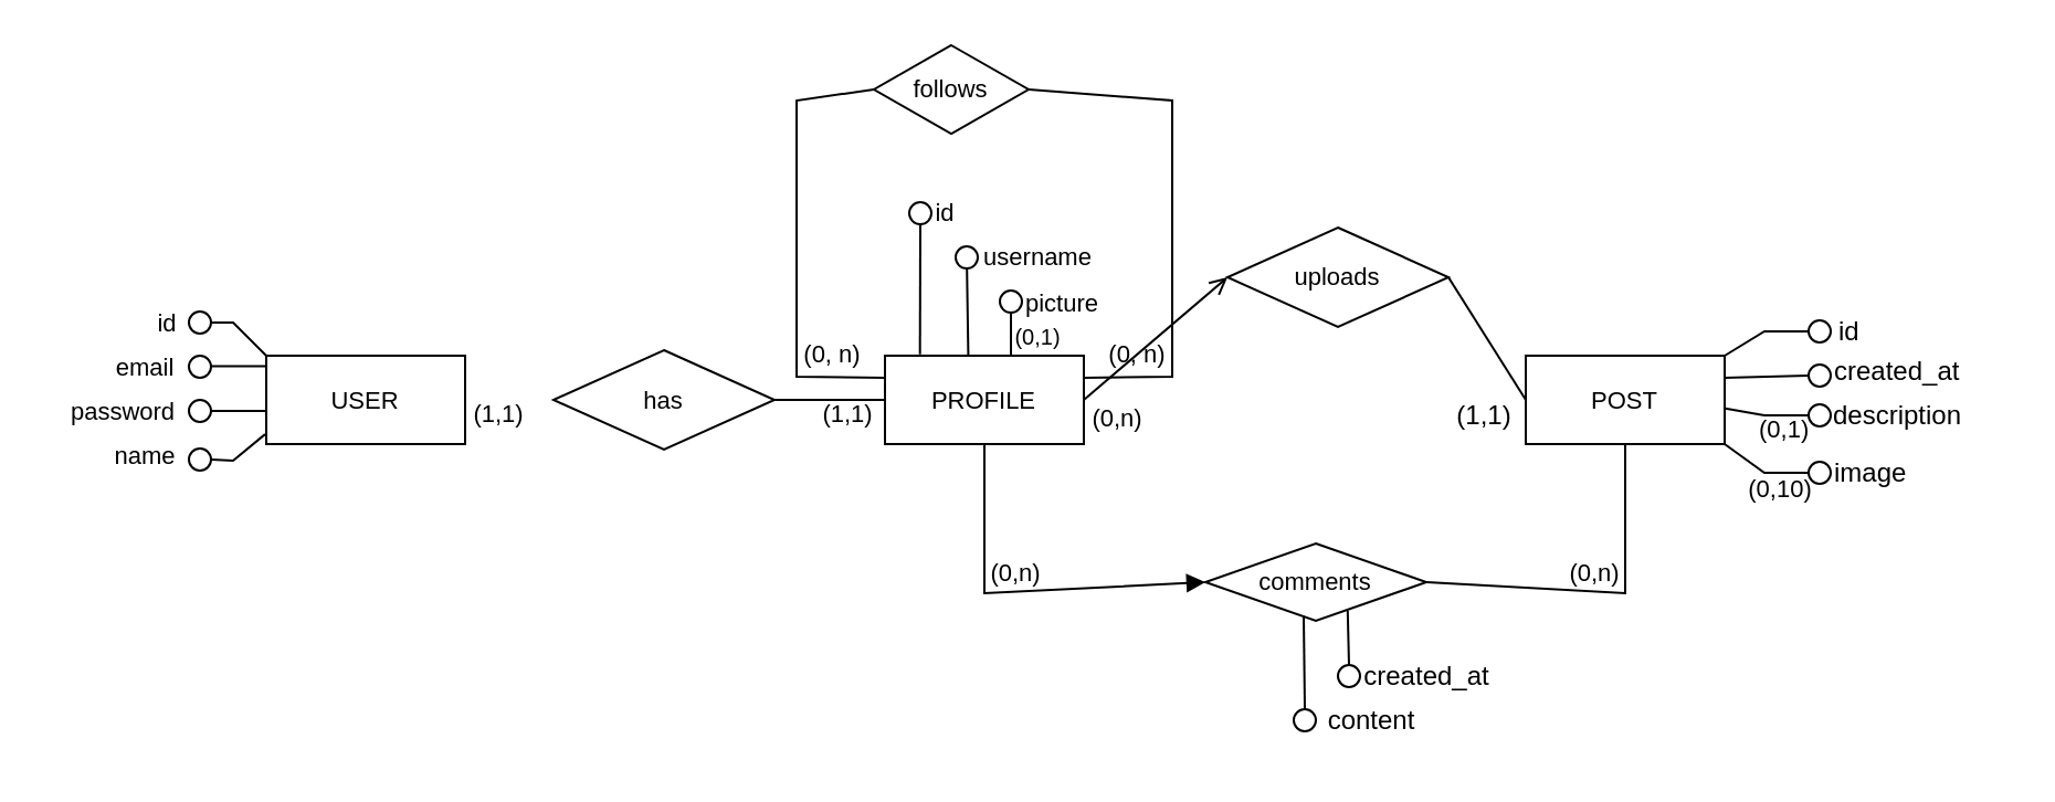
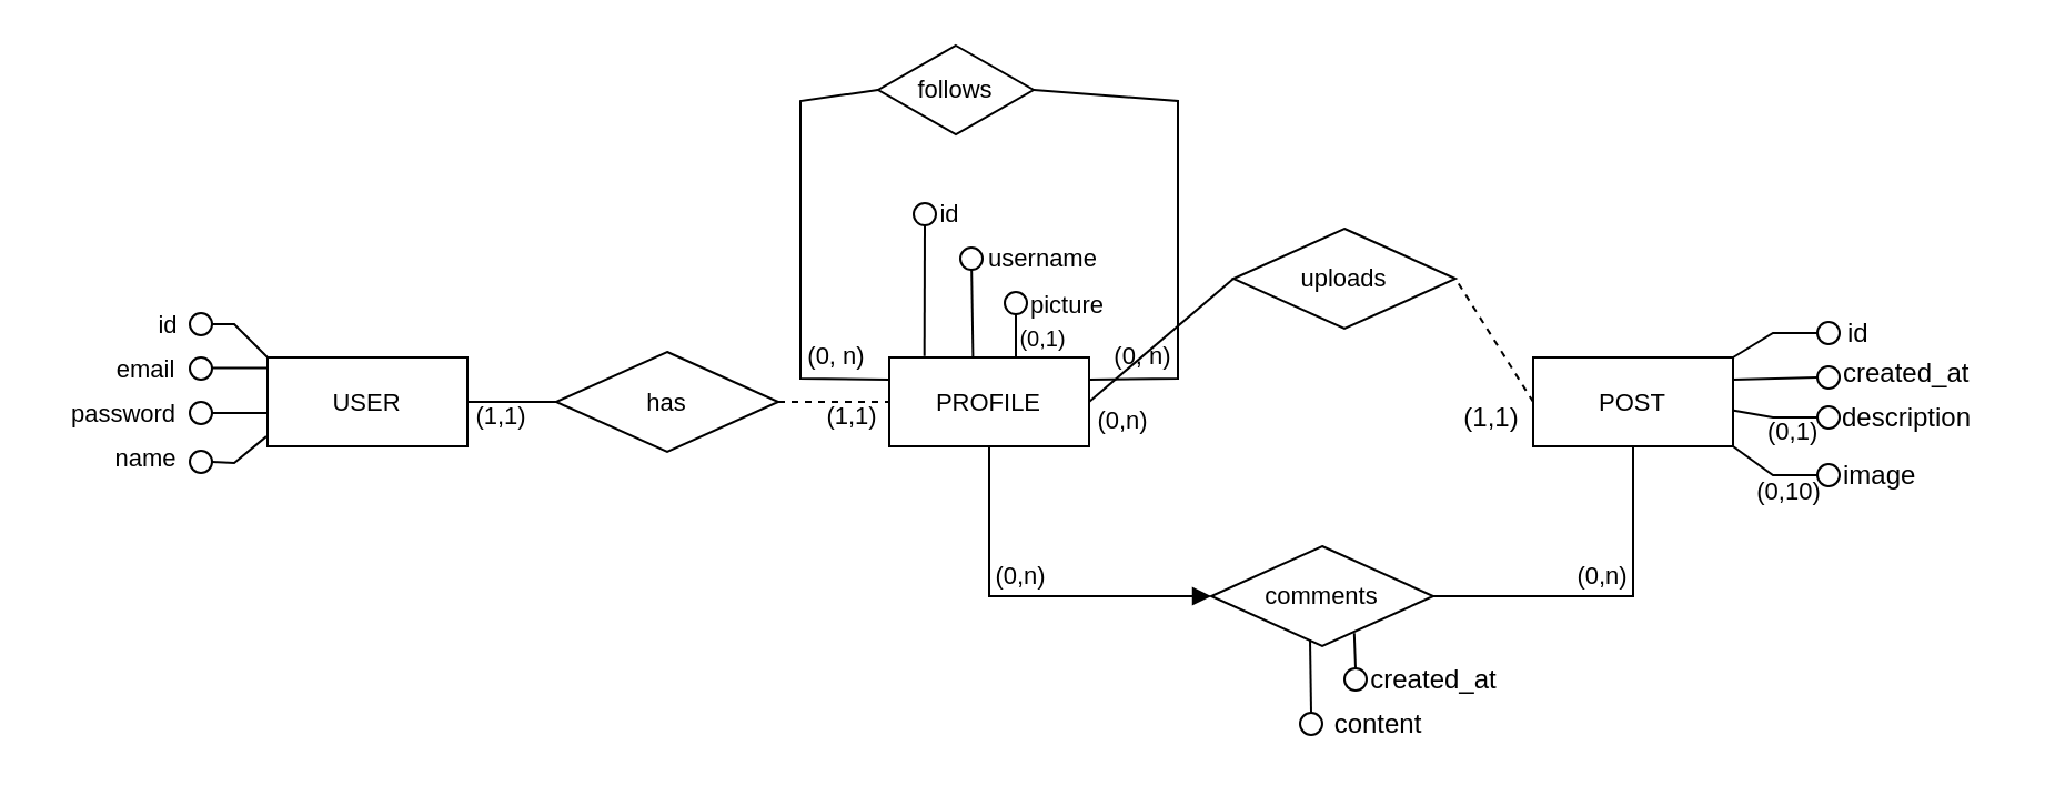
  <mxCell id="0" />
  <mxCell id="1" parent="0" />
  <mxCell id="2" value="&lt;font&gt;USER&lt;/font&gt;" style="rounded=0;whiteSpace=wrap;html=1;fillColor=none;fontSize=11;" parent="1" vertex="1"><mxGeometry x="120" y="160.5" width="90" height="40" as="geometry" /></mxCell>
  <mxCell id="3" value="" style="ellipse;whiteSpace=wrap;html=1;aspect=fixed;fillColor=light-dark(#FFFFFF,#FFFFFF);fontSize=11;" parent="1" vertex="1"><mxGeometry x="85" y="140.5" width="10" height="10" as="geometry" /></mxCell>
  <mxCell id="4" value="id" style="text;html=1;align=center;verticalAlign=middle;resizable=0;points=[];autosize=1;strokeColor=none;fillColor=none;fontSize=11;" parent="1" vertex="1"><mxGeometry x="60" y="130.5" width="30" height="30" as="geometry" /></mxCell>
  <mxCell id="5" value="email" style="text;html=1;align=center;verticalAlign=middle;resizable=0;points=[];autosize=1;strokeColor=none;fillColor=none;fontSize=11;" parent="1" vertex="1"><mxGeometry x="40" y="150.5" width="50" height="30" as="geometry" /></mxCell>
  <mxCell id="6" value="" style="endArrow=none;html=1;rounded=0;entryX=1;entryY=0.5;entryDx=0;entryDy=0;fontSize=11;" parent="1" target="3" edge="1"><mxGeometry width="50" height="50" relative="1" as="geometry"><mxPoint x="120" y="160.5" as="sourcePoint" /><mxPoint x="75" y="165.5" as="targetPoint" /><Array as="points"><mxPoint x="105" y="145.5" /></Array></mxGeometry></mxCell>
  <mxCell id="7" value="" style="endArrow=none;html=1;rounded=0;entryX=1;entryY=0.5;entryDx=0;entryDy=0;exitX=0;exitY=0.5;exitDx=0;exitDy=0;fontSize=11;" parent="1" edge="1"><mxGeometry width="50" height="50" relative="1" as="geometry"><mxPoint x="120" y="165.3" as="sourcePoint" /><mxPoint x="90" y="165.3" as="targetPoint" /></mxGeometry></mxCell>
  <mxCell id="8" value="password" style="text;html=1;align=center;verticalAlign=middle;resizable=0;points=[];autosize=1;strokeColor=none;fillColor=none;fontSize=11;" parent="1" vertex="1"><mxGeometry x="20" y="170.5" width="70" height="30" as="geometry" /></mxCell>
  <mxCell id="9" value="" style="ellipse;whiteSpace=wrap;html=1;aspect=fixed;fillColor=light-dark(#FFFFFF,#FFFFFF);fontSize=11;" parent="1" vertex="1"><mxGeometry x="85" y="160.5" width="10" height="10" as="geometry" /></mxCell>
  <mxCell id="10" value="&lt;font style=&quot;font-size: 11px;&quot;&gt;(0, n)&lt;/font&gt;" style="text;html=1;align=center;verticalAlign=middle;resizable=0;points=[];autosize=1;strokeColor=none;fillColor=none;" parent="1" vertex="1"><mxGeometry x="489" y="145" width="50" height="30" as="geometry" /></mxCell>
  <mxCell id="11" value="" style="endArrow=none;html=1;rounded=0;entryX=-0.006;entryY=0.889;entryDx=0;entryDy=0;exitX=1;exitY=0.5;exitDx=0;exitDy=0;fontSize=11;entryPerimeter=0;" parent="1" source="13" target="2" edge="1"><mxGeometry width="50" height="50" relative="1" as="geometry"><mxPoint x="110" y="208.5" as="sourcePoint" /><mxPoint x="130" y="223.5" as="targetPoint" /><Array as="points"><mxPoint x="105" y="208" /></Array></mxGeometry></mxCell>
  <mxCell id="12" value="name" style="text;html=1;align=center;verticalAlign=middle;resizable=0;points=[];autosize=1;strokeColor=none;fillColor=none;fontSize=11;" parent="1" vertex="1"><mxGeometry x="40" y="190.5" width="50" height="30" as="geometry" /></mxCell>
  <mxCell id="13" value="" style="ellipse;whiteSpace=wrap;html=1;aspect=fixed;fillColor=none;fontSize=11;" parent="1" vertex="1"><mxGeometry x="85" y="202.5" width="10" height="10" as="geometry" /></mxCell>
  <mxCell id="14" value="&lt;font&gt;POST&lt;/font&gt;" style="rounded=0;whiteSpace=wrap;html=1;fillColor=none;fontSize=11;" parent="1" vertex="1"><mxGeometry x="690" y="160.5" width="90" height="40" as="geometry" /></mxCell>
  <mxCell id="15" value="&lt;font&gt;follows&lt;/font&gt;" style="shape=rhombus;perimeter=rhombusPerimeter;whiteSpace=wrap;html=1;align=center;fillColor=none;fontSize=11;" parent="1" vertex="1"><mxGeometry x="395" y="20" width="70" height="40" as="geometry" /></mxCell>
  <mxCell id="16" value="" style="endArrow=none;html=1;rounded=0;entryX=0;entryY=0.5;entryDx=0;entryDy=0;exitX=0;exitY=0.25;exitDx=0;exitDy=0;fontSize=11;" parent="1" source="52" target="15" edge="1"><mxGeometry width="50" height="50" relative="1" as="geometry"><mxPoint x="530" y="190" as="sourcePoint" /><mxPoint x="590" y="190" as="targetPoint" /><Array as="points"><mxPoint x="360" y="170" /><mxPoint x="360" y="45" /></Array></mxGeometry></mxCell>
  <mxCell id="17" value="" style="endArrow=none;html=1;rounded=0;entryX=1;entryY=0.25;entryDx=0;entryDy=0;exitX=1;exitY=0.5;exitDx=0;exitDy=0;fontSize=11;" parent="1" source="15" target="52" edge="1"><mxGeometry width="50" height="50" relative="1" as="geometry"><mxPoint x="327" y="209" as="sourcePoint" /><mxPoint x="625" y="200" as="targetPoint" /><Array as="points"><mxPoint x="530" y="45" /><mxPoint x="530" y="170" /></Array></mxGeometry></mxCell>
  <mxCell id="18" value="&lt;font style=&quot;font-size: 11px;&quot;&gt;(1,1)&lt;/font&gt;" style="text;html=1;align=center;verticalAlign=middle;resizable=0;points=[];autosize=1;strokeColor=none;fillColor=none;" parent="1" vertex="1"><mxGeometry x="358" y="171.5" width="50" height="30" as="geometry" /></mxCell>
  <mxCell id="19" value="uploads" style="shape=rhombus;perimeter=rhombusPerimeter;whiteSpace=wrap;html=1;align=center;fillColor=none;fontSize=11;" parent="1" vertex="1"><mxGeometry x="555" y="102.5" width="100" height="45" as="geometry" /></mxCell>
- <mxCell id="20" value="" style="endArrow=none;html=1;rounded=0;entryX=1;entryY=0.5;entryDx=0;entryDy=0;exitX=0;exitY=0.5;exitDx=0;exitDy=0;fontSize=11;" parent="1" source="14" target="19" edge="1"><mxGeometry width="50" height="50" relative="1" as="geometry"><mxPoint x="385" y="209.5" as="sourcePoint" /><mxPoint x="680" y="190" as="targetPoint" /><Array as="points" /></mxGeometry></mxCell>
+ <mxCell id="20" value="" style="endArrow=none;html=1;rounded=0;entryX=1;entryY=0.5;entryDx=0;entryDy=0;exitX=0;exitY=0.5;exitDx=0;exitDy=0;fontSize=11;dashed=1;" parent="1" source="14" target="19" edge="1"><mxGeometry width="50" height="50" relative="1" as="geometry"><mxPoint x="385" y="209.5" as="sourcePoint" /><mxPoint x="680" y="190" as="targetPoint" /><Array as="points" /></mxGeometry></mxCell>
  <mxCell id="21" value="(1,1)" style="text;html=1;align=center;verticalAlign=middle;resizable=0;points=[];autosize=1;strokeColor=none;fillColor=none;" parent="1" vertex="1"><mxGeometry x="646" y="173" width="50" height="30" as="geometry" /></mxCell>
  <mxCell id="22" value="&lt;font style=&quot;font-size: 11px;&quot;&gt;(0,n)&lt;/font&gt;" style="text;html=1;align=center;verticalAlign=middle;resizable=0;points=[];autosize=1;strokeColor=none;fillColor=none;" parent="1" vertex="1"><mxGeometry x="480" y="174" width="50" height="30" as="geometry" /></mxCell>
  <mxCell id="23" value="" style="endArrow=none;html=1;rounded=0;exitX=1;exitY=0.25;exitDx=0;exitDy=0;fontSize=11;entryX=0;entryY=0.5;entryDx=0;entryDy=0;" parent="1" source="14" target="24" edge="1"><mxGeometry width="50" height="50" relative="1" as="geometry"><mxPoint x="783" y="169.5" as="sourcePoint" /><mxPoint x="773.08" y="264.5" as="targetPoint" /><Array as="points" /></mxGeometry></mxCell>
  <mxCell id="24" value="" style="ellipse;whiteSpace=wrap;html=1;aspect=fixed;fillColor=none;fontSize=11;" parent="1" vertex="1"><mxGeometry x="818" y="164.5" width="10" height="10" as="geometry" /></mxCell>
  <mxCell id="25" value="" style="endArrow=none;html=1;rounded=0;fontSize=11;entryX=0;entryY=0.5;entryDx=0;entryDy=0;exitX=1.003;exitY=0.598;exitDx=0;exitDy=0;exitPerimeter=0;" parent="1" source="14" target="26" edge="1"><mxGeometry width="50" height="50" relative="1" as="geometry"><mxPoint x="783" y="179.5" as="sourcePoint" /><mxPoint x="753.08" y="264.5" as="targetPoint" /><Array as="points"><mxPoint x="798" y="187.5" /></Array></mxGeometry></mxCell>
  <mxCell id="26" value="" style="ellipse;whiteSpace=wrap;html=1;aspect=fixed;fillColor=none;fontSize=11;" parent="1" vertex="1"><mxGeometry x="818" y="182.5" width="10" height="10" as="geometry" /></mxCell>
  <mxCell id="27" value="created_at" style="text;html=1;align=left;verticalAlign=middle;resizable=0;points=[];autosize=1;strokeColor=none;fillColor=none;" parent="1" vertex="1"><mxGeometry x="828" y="152.5" width="80" height="30" as="geometry" /></mxCell>
  <mxCell id="28" value="description" style="text;html=1;align=center;verticalAlign=middle;resizable=0;points=[];autosize=1;strokeColor=none;fillColor=none;" parent="1" vertex="1"><mxGeometry x="818" y="172.5" width="80" height="30" as="geometry" /></mxCell>
  <mxCell id="29" value="(0,1)" style="text;html=1;align=left;verticalAlign=middle;resizable=0;points=[];autosize=1;strokeColor=none;fillColor=none;fontSize=11;rotation=0;" parent="1" vertex="1"><mxGeometry x="794" y="178.5" width="50" height="30" as="geometry" /></mxCell>
  <mxCell id="30" value="" style="endArrow=none;html=1;rounded=0;fontSize=11;exitX=1;exitY=1;exitDx=0;exitDy=0;entryX=0;entryY=0.5;entryDx=0;entryDy=0;" parent="1" source="14" target="31" edge="1"><mxGeometry width="50" height="50" relative="1" as="geometry"><mxPoint x="706" y="204.5" as="sourcePoint" /><mxPoint x="708" y="314.5" as="targetPoint" /><Array as="points"><mxPoint x="798" y="213.5" /></Array></mxGeometry></mxCell>
  <mxCell id="31" value="" style="ellipse;whiteSpace=wrap;html=1;aspect=fixed;fillColor=none;fontSize=11;" parent="1" vertex="1"><mxGeometry x="818" y="208.5" width="10" height="10" as="geometry" /></mxCell>
  <mxCell id="32" value="image" style="text;html=1;align=left;verticalAlign=middle;resizable=0;points=[];autosize=1;strokeColor=none;fillColor=none;" parent="1" vertex="1"><mxGeometry x="828" y="198.5" width="60" height="30" as="geometry" /></mxCell>
  <mxCell id="33" value="(0,10)" style="text;html=1;align=center;verticalAlign=middle;resizable=0;points=[];autosize=1;strokeColor=none;fillColor=none;fontSize=11;rotation=0;" parent="1" vertex="1"><mxGeometry x="780" y="205.5" width="50" height="30" as="geometry" /></mxCell>
  <mxCell id="34" value="" style="endArrow=none;html=1;rounded=0;fontSize=11;entryX=0;entryY=0.5;entryDx=0;entryDy=0;exitX=1;exitY=0;exitDx=0;exitDy=0;" parent="1" source="14" target="35" edge="1"><mxGeometry width="50" height="50" relative="1" as="geometry"><mxPoint x="788" y="254.5" as="sourcePoint" /><mxPoint x="788" y="264.5" as="targetPoint" /><Array as="points"><mxPoint x="798" y="149.5" /></Array></mxGeometry></mxCell>
  <mxCell id="35" value="" style="ellipse;whiteSpace=wrap;html=1;aspect=fixed;fillColor=light-dark(#FFFFFF,#FFFFFF);fontSize=11;direction=east;" parent="1" vertex="1"><mxGeometry x="818" y="144.5" width="10" height="10" as="geometry" /></mxCell>
  <mxCell id="36" value="id" style="text;html=1;align=left;verticalAlign=middle;resizable=0;points=[];autosize=1;strokeColor=none;fillColor=none;" parent="1" vertex="1"><mxGeometry x="830" y="134.5" width="30" height="30" as="geometry" /></mxCell>
  <mxCell id="37" value="" style="endArrow=block;html=1;rounded=0;exitX=0.5;exitY=1;exitDx=0;exitDy=0;fontSize=11;entryX=0;entryY=0.5;entryDx=0;entryDy=0;" parent="1" source="52" target="38" edge="1"><mxGeometry width="50" height="50" relative="1" as="geometry"><mxPoint x="308.75" y="202.5" as="sourcePoint" /><mxPoint x="121.25" y="492.5" as="targetPoint" /><Array as="points"><mxPoint x="445" y="268" /></Array></mxGeometry></mxCell>
- <mxCell id="38" value="comments" style="shape=rhombus;perimeter=rhombusPerimeter;whiteSpace=wrap;html=1;align=center;fillColor=none;fontSize=11;" parent="1" vertex="1"><mxGeometry x="545" y="245.5" width="100" height="35" as="geometry" /></mxCell>
+ <mxCell id="38" value="comments" style="shape=rhombus;perimeter=rhombusPerimeter;whiteSpace=wrap;html=1;align=center;fillColor=none;fontSize=11;" parent="1" vertex="1"><mxGeometry x="545" y="245.5" width="100" height="45" as="geometry" /></mxCell>
  <mxCell id="39" value="" style="endArrow=none;html=1;rounded=0;fontSize=11;entryX=1;entryY=0.5;entryDx=0;entryDy=0;exitX=0.5;exitY=1;exitDx=0;exitDy=0;" parent="1" source="14" target="38" edge="1"><mxGeometry width="50" height="50" relative="1" as="geometry"><mxPoint x="594.19" y="241.02" as="sourcePoint" /><mxPoint x="345" y="391" as="targetPoint" /><Array as="points"><mxPoint x="735" y="268" /></Array></mxGeometry></mxCell>
  <mxCell id="40" value="&lt;font style=&quot;font-size: 11px;&quot;&gt;(1,1)&lt;/font&gt;" style="text;html=1;align=center;verticalAlign=middle;resizable=0;points=[];autosize=1;strokeColor=none;fillColor=none;" parent="1" vertex="1"><mxGeometry x="200" y="171.5" width="50" height="30" as="geometry" /></mxCell>
  <mxCell id="41" value="" style="endArrow=none;html=1;rounded=0;exitX=0.445;exitY=0.935;exitDx=0;exitDy=0;fontSize=11;entryX=0.5;entryY=0;entryDx=0;entryDy=0;exitPerimeter=0;" parent="1" source="38" target="42" edge="1"><mxGeometry width="50" height="50" relative="1" as="geometry"><mxPoint x="305" y="276.5" as="sourcePoint" /><mxPoint x="455" y="315.5" as="targetPoint" /><Array as="points" /></mxGeometry></mxCell>
  <mxCell id="42" value="" style="ellipse;whiteSpace=wrap;html=1;aspect=fixed;fillColor=none;fontSize=11;" parent="1" vertex="1"><mxGeometry x="585" y="320.5" width="10" height="10" as="geometry" /></mxCell>
  <mxCell id="43" value="content" style="text;html=1;align=center;verticalAlign=middle;resizable=0;points=[];autosize=1;strokeColor=none;fillColor=none;" parent="1" vertex="1"><mxGeometry x="590" y="310.5" width="60" height="30" as="geometry" /></mxCell>
  <mxCell id="44" value="" style="endArrow=none;html=1;rounded=0;exitX=0.644;exitY=0.869;exitDx=0;exitDy=0;fontSize=11;exitPerimeter=0;entryX=0.5;entryY=0;entryDx=0;entryDy=0;" parent="1" source="38" target="45" edge="1"><mxGeometry width="50" height="50" relative="1" as="geometry"><mxPoint x="495" y="340.5" as="sourcePoint" /><mxPoint x="530" y="377.5" as="targetPoint" /><Array as="points" /></mxGeometry></mxCell>
  <mxCell id="45" value="" style="ellipse;whiteSpace=wrap;html=1;aspect=fixed;fillColor=none;fontSize=11;" parent="1" vertex="1"><mxGeometry x="605" y="300.5" width="10" height="10" as="geometry" /></mxCell>
  <mxCell id="46" value="created_at" style="text;html=1;align=center;verticalAlign=middle;resizable=0;points=[];autosize=1;strokeColor=none;fillColor=none;" parent="1" vertex="1"><mxGeometry x="605" y="290.5" width="80" height="30" as="geometry" /></mxCell>
  <mxCell id="47" value="" style="endArrow=none;html=1;rounded=0;entryX=1;entryY=0.5;entryDx=0;entryDy=0;exitX=-0.004;exitY=0.625;exitDx=0;exitDy=0;fontSize=11;exitPerimeter=0;" parent="1" source="2" edge="1"><mxGeometry width="50" height="50" relative="1" as="geometry"><mxPoint x="130" y="175.3" as="sourcePoint" /><mxPoint x="95" y="185.5" as="targetPoint" /></mxGeometry></mxCell>
  <mxCell id="48" value="&lt;font style=&quot;font-size: 11px;&quot;&gt;(0, n)&lt;/font&gt;" style="text;html=1;align=center;verticalAlign=middle;resizable=0;points=[];autosize=1;strokeColor=none;fillColor=none;" parent="1" vertex="1"><mxGeometry x="351" y="145" width="50" height="30" as="geometry" /></mxCell>
- <mxCell id="49" value="" style="endArrow=open;html=1;rounded=0;fontSize=11;exitX=1;exitY=0.5;exitDx=0;exitDy=0;entryX=0;entryY=0.5;entryDx=0;entryDy=0;" parent="1" source="52" target="19" edge="1"><mxGeometry width="50" height="50" relative="1" as="geometry"><mxPoint x="309" y="209" as="sourcePoint" /><mxPoint x="440" y="200" as="targetPoint" /><Array as="points" /></mxGeometry></mxCell>
+ <mxCell id="49" value="" style="endArrow=none;html=1;rounded=0;fontSize=11;exitX=1;exitY=0.5;exitDx=0;exitDy=0;entryX=0;entryY=0.5;entryDx=0;entryDy=0;" parent="1" source="52" target="19" edge="1"><mxGeometry width="50" height="50" relative="1" as="geometry"><mxPoint x="309" y="209" as="sourcePoint" /><mxPoint x="440" y="200" as="targetPoint" /><Array as="points" /></mxGeometry></mxCell>
+ <mxCell id="50" value="" style="endArrow=none;html=1;rounded=0;fontSize=11;exitX=1;exitY=0.5;exitDx=0;exitDy=0;entryX=0;entryY=0.5;entryDx=0;entryDy=0;" parent="1" source="2" target="51" edge="1"><mxGeometry width="50" height="50" relative="1" as="geometry"><mxPoint x="210" y="191" as="sourcePoint" /><mxPoint x="250" y="180.5" as="targetPoint" /><Array as="points" /></mxGeometry></mxCell>
  <mxCell id="51" value="has" style="shape=rhombus;perimeter=rhombusPerimeter;whiteSpace=wrap;html=1;align=center;fillColor=none;fontSize=11;" parent="1" vertex="1"><mxGeometry x="250" y="158" width="100" height="45" as="geometry" /></mxCell>
  <mxCell id="52" value="&lt;font&gt;PROFILE&lt;/font&gt;" style="rounded=0;whiteSpace=wrap;html=1;fillColor=none;fontSize=11;" parent="1" vertex="1"><mxGeometry x="400" y="160.5" width="90" height="40" as="geometry" /></mxCell>
- <mxCell id="53" value="" style="endArrow=none;html=1;rounded=0;fontSize=11;exitX=1;exitY=0.5;exitDx=0;exitDy=0;entryX=0;entryY=0.5;entryDx=0;entryDy=0;" parent="1" source="51" target="52" edge="1"><mxGeometry width="50" height="50" relative="1" as="geometry"><mxPoint x="230" y="201" as="sourcePoint" /><mxPoint x="260" y="201" as="targetPoint" /><Array as="points" /></mxGeometry></mxCell>
+ <mxCell id="53" value="" style="endArrow=none;html=1;rounded=0;fontSize=11;exitX=1;exitY=0.5;exitDx=0;exitDy=0;entryX=0;entryY=0.5;entryDx=0;entryDy=0;dashed=1;" parent="1" source="51" target="52" edge="1"><mxGeometry width="50" height="50" relative="1" as="geometry"><mxPoint x="230" y="201" as="sourcePoint" /><mxPoint x="260" y="201" as="targetPoint" /><Array as="points" /></mxGeometry></mxCell>
  <mxCell id="54" value="" style="endArrow=none;html=1;rounded=0;fontSize=11;entryX=0.5;entryY=1;entryDx=0;entryDy=0;" parent="1" target="55" edge="1"><mxGeometry width="50" height="50" relative="1" as="geometry"><mxPoint x="457" y="160.52" as="sourcePoint" /><mxPoint x="277" y="126.02" as="targetPoint" /><Array as="points" /></mxGeometry></mxCell>
  <mxCell id="55" value="" style="ellipse;whiteSpace=wrap;html=1;aspect=fixed;fillColor=none;fontSize=11;" parent="1" vertex="1"><mxGeometry x="452" y="131.02" width="10" height="10" as="geometry" /></mxCell>
  <mxCell id="56" value="" style="endArrow=none;html=1;rounded=0;exitX=0.419;exitY=0.001;exitDx=0;exitDy=0;fontSize=11;exitPerimeter=0;entryX=0.5;entryY=0;entryDx=0;entryDy=0;" parent="1" source="52" edge="1"><mxGeometry width="50" height="50" relative="1" as="geometry"><mxPoint x="437.85" y="161.02" as="sourcePoint" /><mxPoint x="437" y="115.02" as="targetPoint" /><Array as="points" /></mxGeometry></mxCell>
  <mxCell id="57" value="picture" style="text;html=1;align=left;verticalAlign=middle;resizable=0;points=[];autosize=1;strokeColor=none;fillColor=none;fontSize=11;" parent="1" vertex="1"><mxGeometry x="462" y="121.5" width="60" height="30" as="geometry" /></mxCell>
  <mxCell id="58" value="(0,1)" style="text;html=1;align=center;verticalAlign=middle;resizable=0;points=[];autosize=1;strokeColor=none;fillColor=none;fontSize=10;rotation=0;" parent="1" vertex="1"><mxGeometry x="449" y="136.5" width="40" height="30" as="geometry" /></mxCell>
  <mxCell id="59" value="" style="endArrow=none;html=1;rounded=0;exitX=0.5;exitY=1;exitDx=0;exitDy=0;fontSize=11;entryX=0.176;entryY=-0.017;entryDx=0;entryDy=0;entryPerimeter=0;" parent="1" source="62" target="52" edge="1"><mxGeometry width="50" height="50" relative="1" as="geometry"><mxPoint x="337" y="15.32" as="sourcePoint" /><mxPoint x="416" y="150" as="targetPoint" /></mxGeometry></mxCell>
  <mxCell id="60" value="username" style="text;html=1;align=center;verticalAlign=middle;resizable=0;points=[];autosize=1;strokeColor=none;fillColor=none;fontSize=11;" parent="1" vertex="1"><mxGeometry x="434" y="101.02" width="70" height="30" as="geometry" /></mxCell>
  <mxCell id="61" value="" style="ellipse;whiteSpace=wrap;html=1;aspect=fixed;fillColor=light-dark(#FFFFFF,#FFFFFF);fontSize=11;" parent="1" vertex="1"><mxGeometry x="432" y="111.02" width="10" height="10" as="geometry" /></mxCell>
  <mxCell id="62" value="" style="ellipse;whiteSpace=wrap;html=1;aspect=fixed;fillColor=light-dark(#FFFFFF,#FFFFFF);fontSize=11;" parent="1" vertex="1"><mxGeometry x="411" y="91.02" width="10" height="10" as="geometry" /></mxCell>
  <mxCell id="63" value="id" style="text;html=1;align=center;verticalAlign=middle;resizable=0;points=[];autosize=1;strokeColor=none;fillColor=none;fontSize=11;" parent="1" vertex="1"><mxGeometry x="412" y="81.02" width="30" height="30" as="geometry" /></mxCell>
  <mxCell id="64" value="&lt;font style=&quot;font-size: 11px;&quot;&gt;(0,n)&lt;/font&gt;" style="text;html=1;align=center;verticalAlign=middle;resizable=0;points=[];autosize=1;strokeColor=none;fillColor=none;" parent="1" vertex="1"><mxGeometry x="434" y="243.5" width="50" height="30" as="geometry" /></mxCell>
  <mxCell id="65" value="&lt;font style=&quot;font-size: 11px;&quot;&gt;(0,n)&lt;/font&gt;" style="text;html=1;align=center;verticalAlign=middle;resizable=0;points=[];autosize=1;strokeColor=none;fillColor=none;" parent="1" vertex="1"><mxGeometry x="696" y="243.5" width="50" height="30" as="geometry" /></mxCell>
  <mxCell id="66" value="" style="ellipse;whiteSpace=wrap;html=1;aspect=fixed;fillColor=none;fontSize=11;" vertex="1" parent="1"><mxGeometry x="85" y="180.5" width="10" height="10" as="geometry" /></mxCell>
